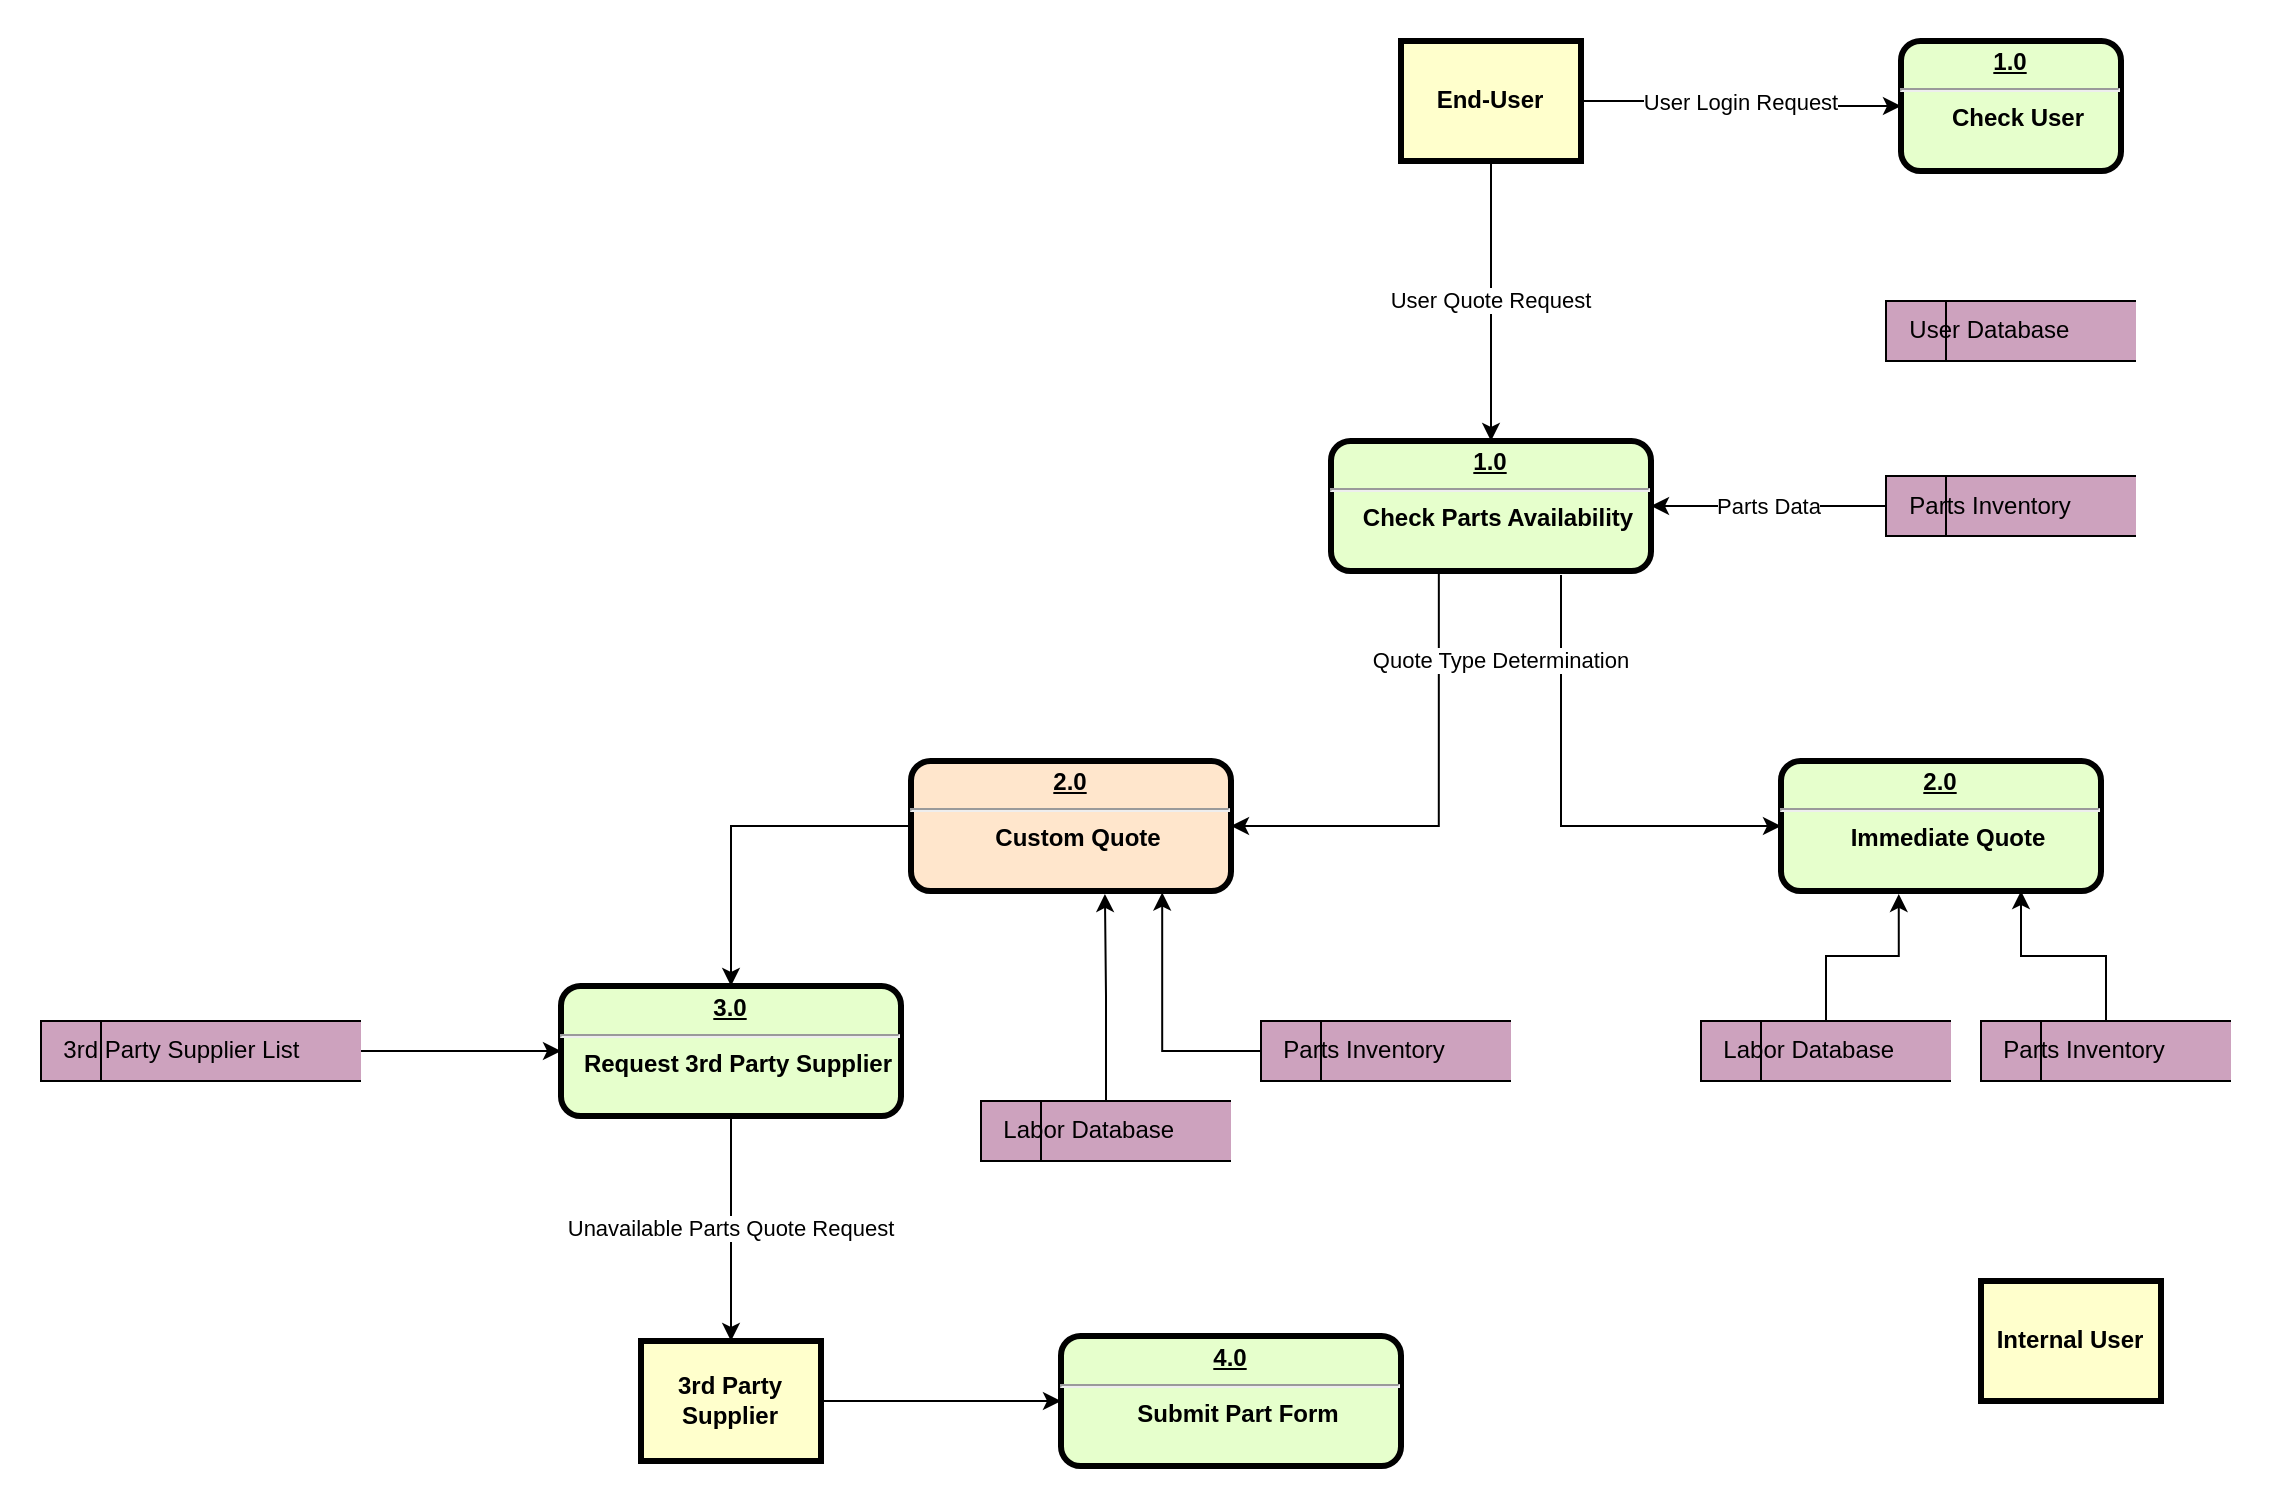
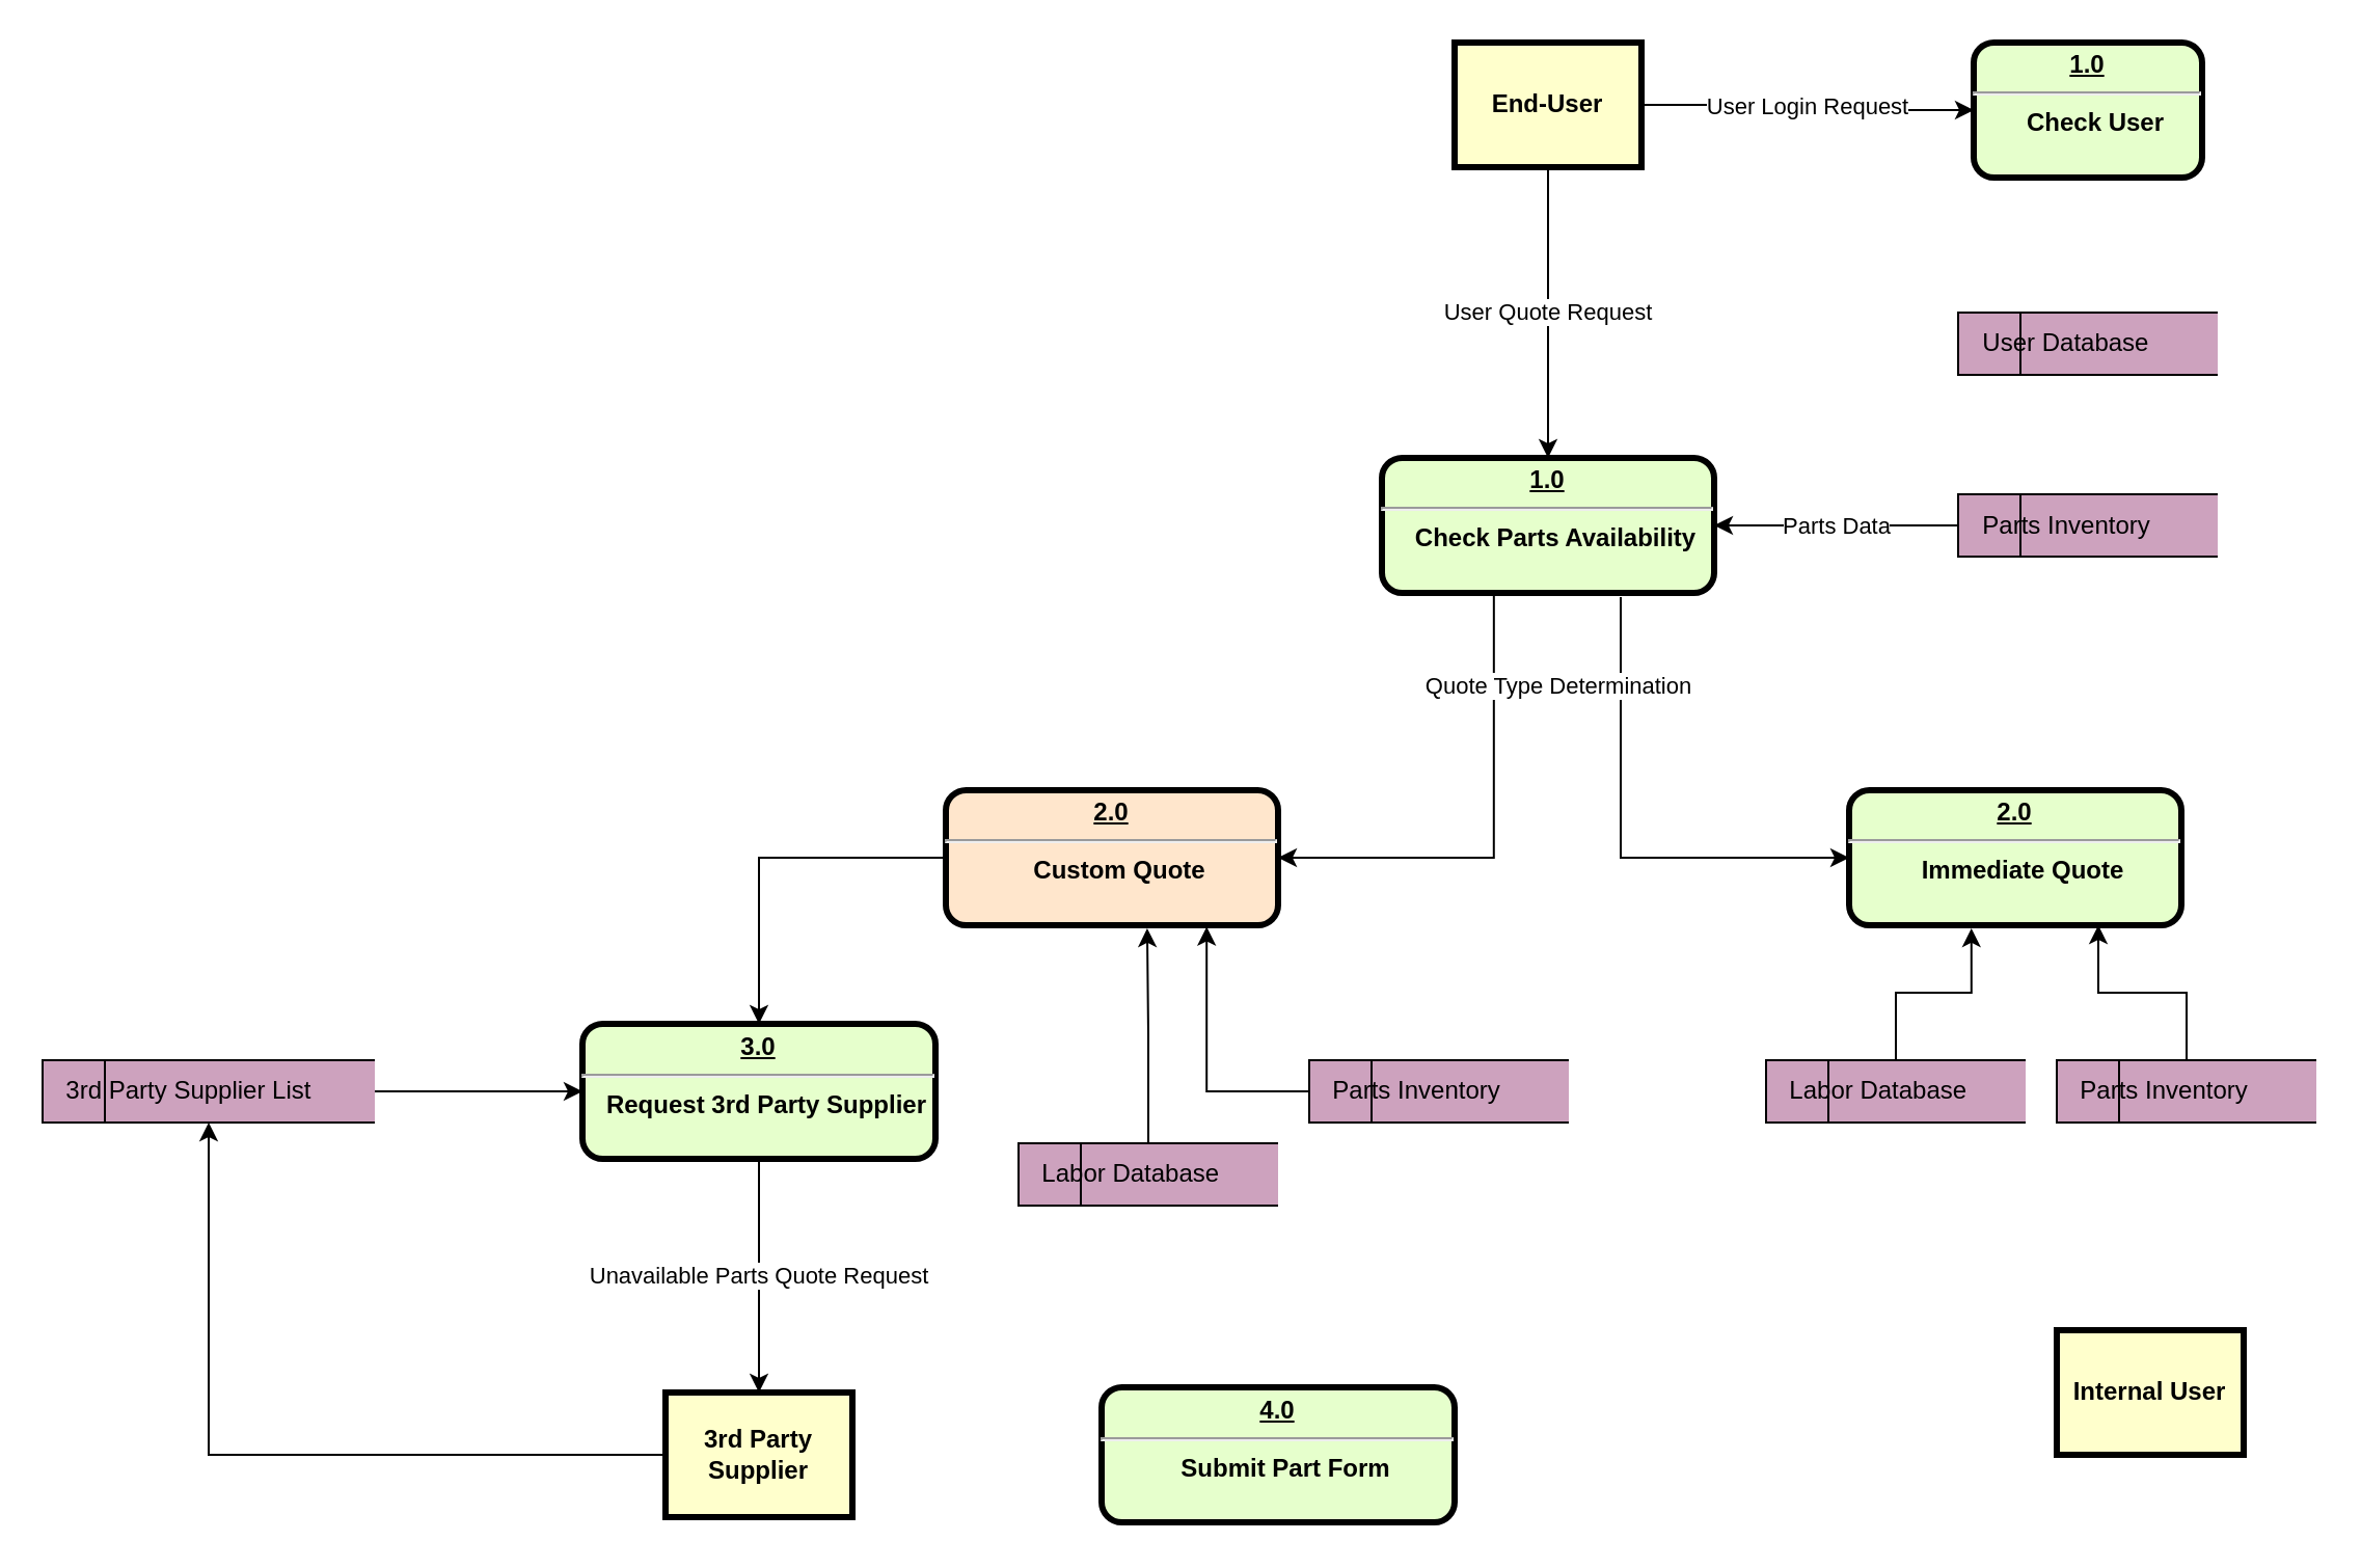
  <mxCell id="0" />
  <mxCell id="1" parent="0" />
  <mxCell id="2" value="&lt;p style=&quot;margin: 0px; margin-top: 4px; text-align: center; text-decoration: underline;&quot;&gt;&lt;strong&gt;1.0&lt;/strong&gt;&lt;/p&gt;&lt;hr&gt;&lt;p style=&quot;margin: 0px; margin-left: 8px;&quot;&gt;Check User&lt;/p&gt;" style="verticalAlign=middle;align=center;overflow=fill;fontSize=12;fontFamily=Helvetica;html=1;rounded=1;fontStyle=1;strokeWidth=3;fillColor=#E6FFCC" parent="1" vertex="1"><mxGeometry x="950" y="20" width="110" height="65" as="geometry" /></mxCell>
  <mxCell id="3" value="User Login Request" style="edgeStyle=orthogonalEdgeStyle;rounded=0;orthogonalLoop=1;jettySize=auto;html=1;" edge="1" parent="1" source="5" target="2"><mxGeometry relative="1" as="geometry" /></mxCell>
  <mxCell id="4" value="User Quote Request" style="edgeStyle=orthogonalEdgeStyle;rounded=0;orthogonalLoop=1;jettySize=auto;html=1;entryX=0.5;entryY=0;entryDx=0;entryDy=0;" edge="1" parent="1" source="5" target="12"><mxGeometry relative="1" as="geometry" /></mxCell>
  <mxCell id="5" value="End-User" style="whiteSpace=wrap;align=center;verticalAlign=middle;fontStyle=1;strokeWidth=3;fillColor=#FFFFCC" vertex="1" parent="1"><mxGeometry x="700" y="20" width="90" height="60" as="geometry" /></mxCell>
  <mxCell id="6" value="Internal User" style="whiteSpace=wrap;align=center;verticalAlign=middle;fontStyle=1;strokeWidth=3;fillColor=#FFFFCC" vertex="1" parent="1"><mxGeometry x="990" y="640" width="90" height="60" as="geometry" /></mxCell>
- <mxCell id="7" style="edgeStyle=orthogonalEdgeStyle;rounded=0;orthogonalLoop=1;jettySize=auto;html=1;entryX=0;entryY=0.5;entryDx=0;entryDy=0;" edge="1" parent="1" source="8" target="28"><mxGeometry relative="1" as="geometry" /></mxCell>
+ <mxCell id="7" style="edgeStyle=orthogonalEdgeStyle;rounded=0;orthogonalLoop=1;jettySize=auto;html=1;" edge="1" parent="1" source="8" target="27"><mxGeometry relative="1" as="geometry" /></mxCell>
  <mxCell id="8" value="3rd Party Supplier" style="whiteSpace=wrap;align=center;verticalAlign=middle;fontStyle=1;strokeWidth=3;fillColor=#FFFFCC" vertex="1" parent="1"><mxGeometry x="320" y="670" width="90" height="60" as="geometry" /></mxCell>
  <mxCell id="9" value="&lt;span style=&quot;white-space: pre;&quot;&gt; &lt;/span&gt;&amp;nbsp;User Database" style="html=1;dashed=0;whitespace=wrap;shape=mxgraph.dfd.dataStoreID;align=left;spacingLeft=3;points=[[0,0],[0.5,0],[1,0],[0,0.5],[1,0.5],[0,1],[0.5,1],[1,1]];fillColor=#CDA2BE;" vertex="1" parent="1"><mxGeometry x="942.5" y="150" width="125" height="30" as="geometry" /></mxCell>
  <mxCell id="10" style="edgeStyle=orthogonalEdgeStyle;rounded=0;orthogonalLoop=1;jettySize=auto;html=1;" edge="1" parent="1" target="15"><mxGeometry relative="1" as="geometry"><mxPoint x="780" y="290" as="sourcePoint" /><Array as="points"><mxPoint x="780" y="287" /><mxPoint x="780" y="413" /></Array></mxGeometry></mxCell>
  <mxCell id="11" value="Quote Type Determination" style="edgeStyle=orthogonalEdgeStyle;rounded=0;orthogonalLoop=1;jettySize=auto;html=1;entryX=1;entryY=0.5;entryDx=0;entryDy=0;exitX=0.337;exitY=1.015;exitDx=0;exitDy=0;exitPerimeter=0;" edge="1" parent="1" source="12" target="17"><mxGeometry x="-0.618" y="31" relative="1" as="geometry"><mxPoint as="offset" /></mxGeometry></mxCell>
  <mxCell id="12" value="&lt;p style=&quot;margin: 0px; margin-top: 4px; text-align: center; text-decoration: underline;&quot;&gt;&lt;strong&gt;1.0&lt;/strong&gt;&lt;/p&gt;&lt;hr&gt;&lt;p style=&quot;margin: 0px; margin-left: 8px;&quot;&gt;Check Parts Availability&lt;/p&gt;" style="verticalAlign=middle;align=center;overflow=fill;fontSize=12;fontFamily=Helvetica;html=1;rounded=1;fontStyle=1;strokeWidth=3;fillColor=#E6FFCC" vertex="1" parent="1"><mxGeometry x="665" y="220" width="160" height="65" as="geometry" /></mxCell>
  <mxCell id="13" value="Parts Data" style="edgeStyle=orthogonalEdgeStyle;rounded=0;orthogonalLoop=1;jettySize=auto;html=1;entryX=1;entryY=0.5;entryDx=0;entryDy=0;" edge="1" parent="1" source="14" target="12"><mxGeometry relative="1" as="geometry" /></mxCell>
  <mxCell id="14" value="&lt;span style=&quot;white-space: pre;&quot;&gt; &lt;/span&gt;&amp;nbsp;Parts Inventory" style="html=1;dashed=0;whitespace=wrap;shape=mxgraph.dfd.dataStoreID;align=left;spacingLeft=3;points=[[0,0],[0.5,0],[1,0],[0,0.5],[1,0.5],[0,1],[0.5,1],[1,1]];fillColor=#CDA2BE;" vertex="1" parent="1"><mxGeometry x="942.5" y="237.5" width="125" height="30" as="geometry" /></mxCell>
  <mxCell id="15" value="&lt;p style=&quot;margin: 0px; margin-top: 4px; text-align: center; text-decoration: underline;&quot;&gt;&lt;strong&gt;2.0&lt;/strong&gt;&lt;/p&gt;&lt;hr&gt;&lt;p style=&quot;margin: 0px; margin-left: 8px;&quot;&gt;Immediate Quote&lt;/p&gt;" style="verticalAlign=middle;align=center;overflow=fill;fontSize=12;fontFamily=Helvetica;html=1;rounded=1;fontStyle=1;strokeWidth=3;fillColor=#E6FFCC" vertex="1" parent="1"><mxGeometry x="890" y="380" width="160" height="65" as="geometry" /></mxCell>
  <mxCell id="16" style="edgeStyle=orthogonalEdgeStyle;rounded=0;orthogonalLoop=1;jettySize=auto;html=1;entryX=0.5;entryY=0;entryDx=0;entryDy=0;" edge="1" parent="1" source="17" target="25"><mxGeometry relative="1" as="geometry" /></mxCell>
  <mxCell id="17" value="&lt;p style=&quot;margin: 0px; margin-top: 4px; text-align: center; text-decoration: underline;&quot;&gt;&lt;strong&gt;2.0&lt;/strong&gt;&lt;/p&gt;&lt;hr&gt;&lt;p style=&quot;margin: 0px; margin-left: 8px;&quot;&gt;Custom Quote&lt;/p&gt;" style="verticalAlign=middle;align=center;overflow=fill;fontSize=12;fontFamily=Helvetica;html=1;rounded=1;fontStyle=1;strokeWidth=3;fillColor=#ffe6cc;" vertex="1" parent="1"><mxGeometry x="455" y="380" width="160" height="65" as="geometry" /></mxCell>
  <mxCell id="18" style="edgeStyle=orthogonalEdgeStyle;rounded=0;orthogonalLoop=1;jettySize=auto;html=1;entryX=0.75;entryY=1;entryDx=0;entryDy=0;" edge="1" parent="1" source="19" target="15"><mxGeometry relative="1" as="geometry" /></mxCell>
  <mxCell id="19" value="&lt;span style=&quot;white-space: pre;&quot;&gt; &lt;/span&gt;&amp;nbsp;Parts Inventory" style="html=1;dashed=0;whitespace=wrap;shape=mxgraph.dfd.dataStoreID;align=left;spacingLeft=3;points=[[0,0],[0.5,0],[1,0],[0,0.5],[1,0.5],[0,1],[0.5,1],[1,1]];fillColor=#CDA2BE;" vertex="1" parent="1"><mxGeometry x="990" y="510" width="125" height="30" as="geometry" /></mxCell>
  <mxCell id="20" style="edgeStyle=orthogonalEdgeStyle;rounded=0;orthogonalLoop=1;jettySize=auto;html=1;entryX=0.368;entryY=1.023;entryDx=0;entryDy=0;entryPerimeter=0;" edge="1" parent="1" source="21" target="15"><mxGeometry relative="1" as="geometry" /></mxCell>
  <mxCell id="21" value="&lt;span style=&quot;white-space: pre;&quot;&gt; &lt;/span&gt;&amp;nbsp;Labor Database" style="html=1;dashed=0;whitespace=wrap;shape=mxgraph.dfd.dataStoreID;align=left;spacingLeft=3;points=[[0,0],[0.5,0],[1,0],[0,0.5],[1,0.5],[0,1],[0.5,1],[1,1]];fillColor=#CDA2BE;" vertex="1" parent="1"><mxGeometry x="850" y="510" width="125" height="30" as="geometry" /></mxCell>
  <mxCell id="22" style="edgeStyle=orthogonalEdgeStyle;rounded=0;orthogonalLoop=1;jettySize=auto;html=1;entryX=0.606;entryY=1.023;entryDx=0;entryDy=0;entryPerimeter=0;" edge="1" parent="1" source="23" target="17"><mxGeometry relative="1" as="geometry" /></mxCell>
  <mxCell id="23" value="&lt;span style=&quot;white-space: pre;&quot;&gt; &lt;/span&gt;&amp;nbsp;Labor Database" style="html=1;dashed=0;whitespace=wrap;shape=mxgraph.dfd.dataStoreID;align=left;spacingLeft=3;points=[[0,0],[0.5,0],[1,0],[0,0.5],[1,0.5],[0,1],[0.5,1],[1,1]];fillColor=#CDA2BE;" vertex="1" parent="1"><mxGeometry x="490" y="550" width="125" height="30" as="geometry" /></mxCell>
  <mxCell id="24" value="Unavailable Parts Quote Request" style="edgeStyle=orthogonalEdgeStyle;rounded=0;orthogonalLoop=1;jettySize=auto;html=1;" edge="1" parent="1" source="25" target="8"><mxGeometry relative="1" as="geometry" /></mxCell>
  <mxCell id="25" value="&lt;p style=&quot;margin: 0px; margin-top: 4px; text-align: center; text-decoration: underline;&quot;&gt;&lt;strong&gt;3.0&lt;/strong&gt;&lt;/p&gt;&lt;hr&gt;&lt;p style=&quot;margin: 0px; margin-left: 8px;&quot;&gt;Request 3rd Party Supplier&lt;/p&gt;" style="verticalAlign=middle;align=center;overflow=fill;fontSize=12;fontFamily=Helvetica;html=1;rounded=1;fontStyle=1;strokeWidth=3;fillColor=#E6FFCC" vertex="1" parent="1"><mxGeometry x="280" y="492.5" width="170" height="65" as="geometry" /></mxCell>
  <mxCell id="26" style="edgeStyle=orthogonalEdgeStyle;rounded=0;orthogonalLoop=1;jettySize=auto;html=1;entryX=0;entryY=0.5;entryDx=0;entryDy=0;" edge="1" parent="1" source="27" target="25"><mxGeometry relative="1" as="geometry" /></mxCell>
  <mxCell id="27" value="&lt;span style=&quot;white-space: pre;&quot;&gt; &lt;/span&gt;&amp;nbsp;3rd Party Supplier List" style="html=1;dashed=0;whitespace=wrap;shape=mxgraph.dfd.dataStoreID;align=left;spacingLeft=3;points=[[0,0],[0.5,0],[1,0],[0,0.5],[1,0.5],[0,1],[0.5,1],[1,1]];fillColor=#CDA2BE;" vertex="1" parent="1"><mxGeometry x="20" y="510" width="160" height="30" as="geometry" /></mxCell>
  <mxCell id="28" value="&lt;p style=&quot;margin: 0px; margin-top: 4px; text-align: center; text-decoration: underline;&quot;&gt;&lt;strong&gt;4.0&lt;/strong&gt;&lt;/p&gt;&lt;hr&gt;&lt;p style=&quot;margin: 0px; margin-left: 8px;&quot;&gt;Submit Part Form&lt;/p&gt;" style="verticalAlign=middle;align=center;overflow=fill;fontSize=12;fontFamily=Helvetica;html=1;rounded=1;fontStyle=1;strokeWidth=3;fillColor=#E6FFCC" vertex="1" parent="1"><mxGeometry x="530" y="667.5" width="170" height="65" as="geometry" /></mxCell>
  <mxCell id="29" style="edgeStyle=orthogonalEdgeStyle;rounded=0;orthogonalLoop=1;jettySize=auto;html=1;entryX=0.785;entryY=1.012;entryDx=0;entryDy=0;entryPerimeter=0;" edge="1" parent="1" source="30" target="17"><mxGeometry relative="1" as="geometry" /></mxCell>
  <mxCell id="30" value="&lt;span style=&quot;white-space: pre;&quot;&gt; &lt;/span&gt;&amp;nbsp;Parts Inventory" style="html=1;dashed=0;whitespace=wrap;shape=mxgraph.dfd.dataStoreID;align=left;spacingLeft=3;points=[[0,0],[0.5,0],[1,0],[0,0.5],[1,0.5],[0,1],[0.5,1],[1,1]];fillColor=#CDA2BE;" vertex="1" parent="1"><mxGeometry x="630" y="510" width="125" height="30" as="geometry" /></mxCell>
